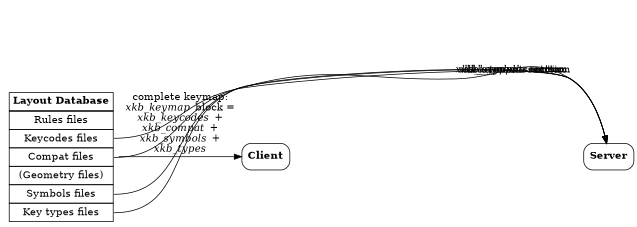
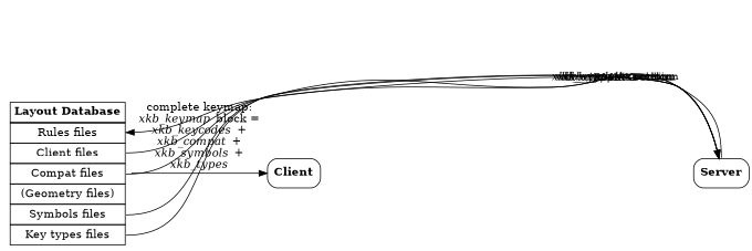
  digraph {
    node [shape=box style=rounded]
-   n1 [label=<         <table border="0" cellborder="1" cellspacing="0" cellpadding="4">             <tr><td><b>Layout Database</b></td></tr>             <hr/>             <tr><td port="rules" href="@ref rule-file-format">Rules files</td></tr>             <tr><td port="keycodes" href="@ref keycode-def">Keycodes files</td></tr>             <tr><td port="compat" href="@ref key-action-def">Compat files</td></tr>             <tr><td port="geometry">(Geometry files)</td></tr>             <tr><td port="symbols" href="@ref keysym-def">Symbols files</td></tr>             <tr><td port="types" href="@ref key-type-def">Key types files</td></tr>         </table>     > shape=none style=""]
+   n1 [label=<         <table border="0" cellborder="1" cellspacing="0" cellpadding="4">             <tr><td><b>Layout Database</b></td></tr>             <hr/>             <tr><td port="rules" href="@ref rule-file-format">Rules files</td></tr>             <tr><td port="keycodes" href="@ref keycode-def">Client files</td></tr>             <tr><td port="compat" href="@ref key-action-def">Compat files</td></tr>             <tr><td port="geometry">(Geometry files)</td></tr>             <tr><td port="symbols" href="@ref keysym-def">Symbols files</td></tr>             <tr><td port="types" href="@ref key-type-def">Key types files</td></tr>         </table>     > shape=none style=""]
    n2 [label=<<b>Server</b>>]
    n3 [label=<<b>Client</b>>]
    subgraph sub_1 {
      rank=same
      n1
      n2
      n3
    }
    n1 -> n2 [label=<<i>xkb_keycodes</i> section> tailport=keycodes]
    n1 -> n2 [label=<<i>xkb_compat</i> section> tailport=compat]
    n1 -> n2 [label=<<i>xkb_symbols</i> section> tailport=symbols]
    n1 -> n2 [label=<<i>xkb_types</i> section> tailport=types]
    n1 -> n3 [label=<complete keymap:<br/><i>xkb_keymap</i> block =<br/><i>xkb_keycodes</i> +<br/><i>xkb_compat</i> +<br/><i>xkb_symbols</i> +<br/><i>xkb_types</i>>]
+   n2 -> n1 [headport=rules label=<RMLVO> tailport=n]
  }
